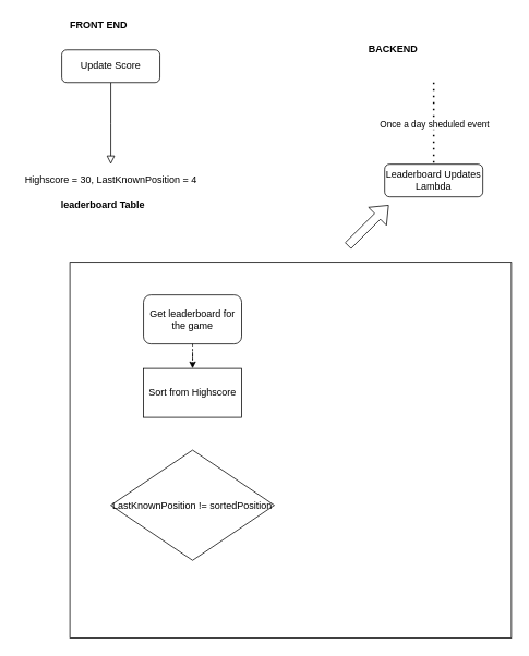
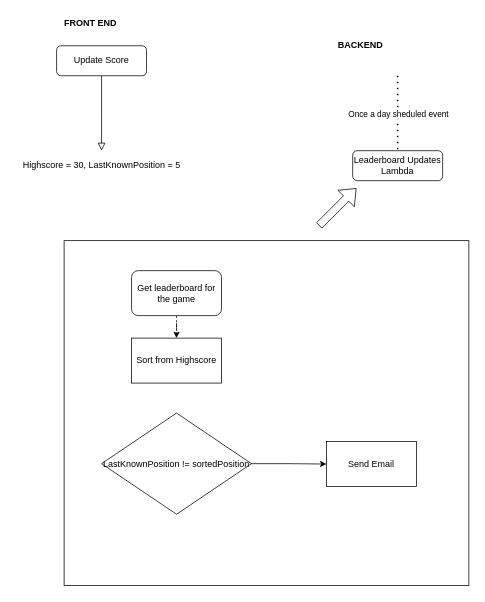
  <mxCell id="0" />
  <mxCell id="1" parent="0" />
  <mxCell id="2" value="" style="rounded=0;html=1;jettySize=auto;orthogonalLoop=1;fontSize=11;endArrow=block;endFill=0;endSize=8;strokeWidth=1;shadow=0;labelBackgroundColor=none;edgeStyle=orthogonalEdgeStyle;" parent="1" source="3" edge="1"><mxGeometry relative="1" as="geometry"><mxPoint x="135" y="200" as="targetPoint" /></mxGeometry></mxCell>
  <mxCell id="3" value="Update Score" style="rounded=1;whiteSpace=wrap;html=1;fontSize=12;glass=0;strokeWidth=1;shadow=0;" parent="1" vertex="1"><mxGeometry x="75" y="60" width="120" height="40" as="geometry" /></mxCell>
  <mxCell id="4" value="FRONT END" style="text;html=1;align=center;verticalAlign=middle;resizable=0;points=[];autosize=1;strokeColor=none;fillColor=none;fontStyle=1" vertex="1" parent="1"><mxGeometry x="80" y="20" width="80" height="20" as="geometry" /></mxCell>
- <mxCell id="5" value="Highscore = 30, LastKnownPosition = 4" style="text;html=1;align=center;verticalAlign=middle;resizable=0;points=[];autosize=1;strokeColor=none;fillColor=none;" vertex="1" parent="1"><mxGeometry x="20" y="210" width="230" height="20" as="geometry" /></mxCell>
- <mxCell id="6" value="leaderboard Table" style="text;html=1;align=center;verticalAlign=middle;resizable=0;points=[];autosize=1;strokeColor=none;fillColor=none;fontStyle=1" vertex="1" parent="1"><mxGeometry x="65" y="240" width="120" height="20" as="geometry" /></mxCell>
+ <mxCell id="5" value="Highscore = 30, LastKnownPosition = 5" style="text;html=1;align=center;verticalAlign=middle;resizable=0;points=[];autosize=1;strokeColor=none;fillColor=none;" vertex="1" parent="1"><mxGeometry x="20" y="210" width="230" height="20" as="geometry" /></mxCell>
  <mxCell id="7" value="BACKEND" style="text;html=1;align=center;verticalAlign=middle;resizable=0;points=[];autosize=1;strokeColor=none;fillColor=none;fontStyle=1" vertex="1" parent="1"><mxGeometry x="445" y="50" width="70" height="20" as="geometry" /></mxCell>
  <mxCell id="8" value="Leaderboard Updates Lambda" style="rounded=1;whiteSpace=wrap;html=1;fontSize=12;glass=0;strokeWidth=1;shadow=0;" vertex="1" parent="1"><mxGeometry x="470" y="200" width="120" height="40" as="geometry" /></mxCell>
  <mxCell id="9" value="" style="endArrow=none;dashed=1;html=1;dashPattern=1 3;strokeWidth=2;rounded=0;entryX=0.5;entryY=0;entryDx=0;entryDy=0;" edge="1" parent="1" target="8"><mxGeometry width="50" height="50" relative="1" as="geometry"><mxPoint x="530" y="100" as="sourcePoint" /><mxPoint x="355" y="290" as="targetPoint" /></mxGeometry></mxCell>
  <mxCell id="10" value="Once a day sheduled event" style="edgeLabel;html=1;align=center;verticalAlign=middle;resizable=0;points=[];" vertex="1" connectable="0" parent="9"><mxGeometry x="-0.38" relative="1" as="geometry"><mxPoint y="19" as="offset" /></mxGeometry></mxCell>
  <mxCell id="11" value="" style="shape=flexArrow;endArrow=classic;html=1;rounded=0;" edge="1" parent="1"><mxGeometry width="50" height="50" relative="1" as="geometry"><mxPoint x="425" y="300" as="sourcePoint" /><mxPoint x="475" y="250" as="targetPoint" /></mxGeometry></mxCell>
  <mxCell id="12" value="" style="rounded=0;whiteSpace=wrap;html=1;fillColor=none;" vertex="1" parent="1"><mxGeometry x="85" y="320" width="540" height="460" as="geometry" /></mxCell>
  <mxCell id="13" value="" style="edgeStyle=orthogonalEdgeStyle;rounded=0;orthogonalLoop=1;jettySize=auto;html=1;dashed=1;" edge="1" parent="1" source="14" target="15"><mxGeometry relative="1" as="geometry" /></mxCell>
  <mxCell id="14" value="Get leaderboard for the game" style="whiteSpace=wrap;html=1;fillColor=none;rounded=1;" vertex="1" parent="1"><mxGeometry x="175" y="360" width="120" height="60" as="geometry" /></mxCell>
  <mxCell id="15" value="Sort from Highscore" style="rounded=0;whiteSpace=wrap;html=1;fillColor=none;" vertex="1" parent="1"><mxGeometry x="175" y="450" width="120" height="60" as="geometry" /></mxCell>
+ <mxCell id="16" value="" style="edgeStyle=orthogonalEdgeStyle;rounded=0;orthogonalLoop=1;jettySize=auto;html=1;" edge="1" parent="1" source="17" target="18"><mxGeometry relative="1" as="geometry" /></mxCell>
  <mxCell id="17" value="LastKnownPosition != sortedPosition" style="rhombus;whiteSpace=wrap;html=1;fillColor=none;" vertex="1" parent="1"><mxGeometry x="135" y="550" width="200" height="135" as="geometry" /></mxCell>
+ <mxCell id="18" value="Send Email" style="rounded=0;whiteSpace=wrap;html=1;fillColor=none;" vertex="1" parent="1"><mxGeometry x="435" y="588" width="120" height="60" as="geometry" /></mxCell>
